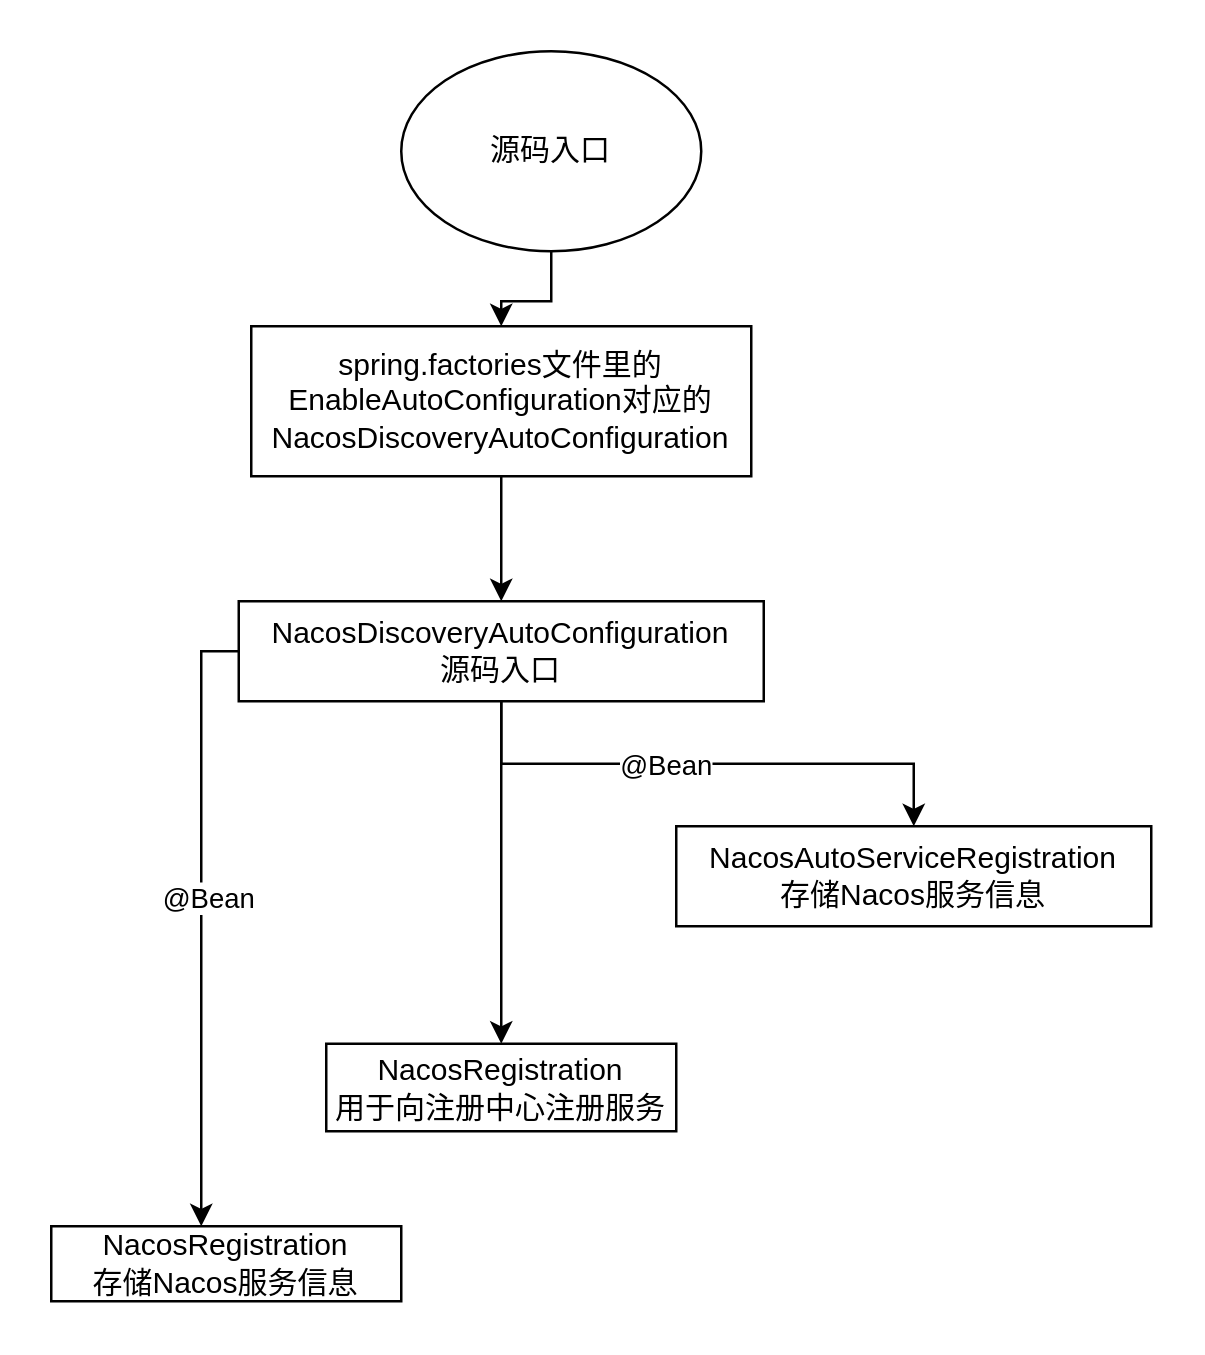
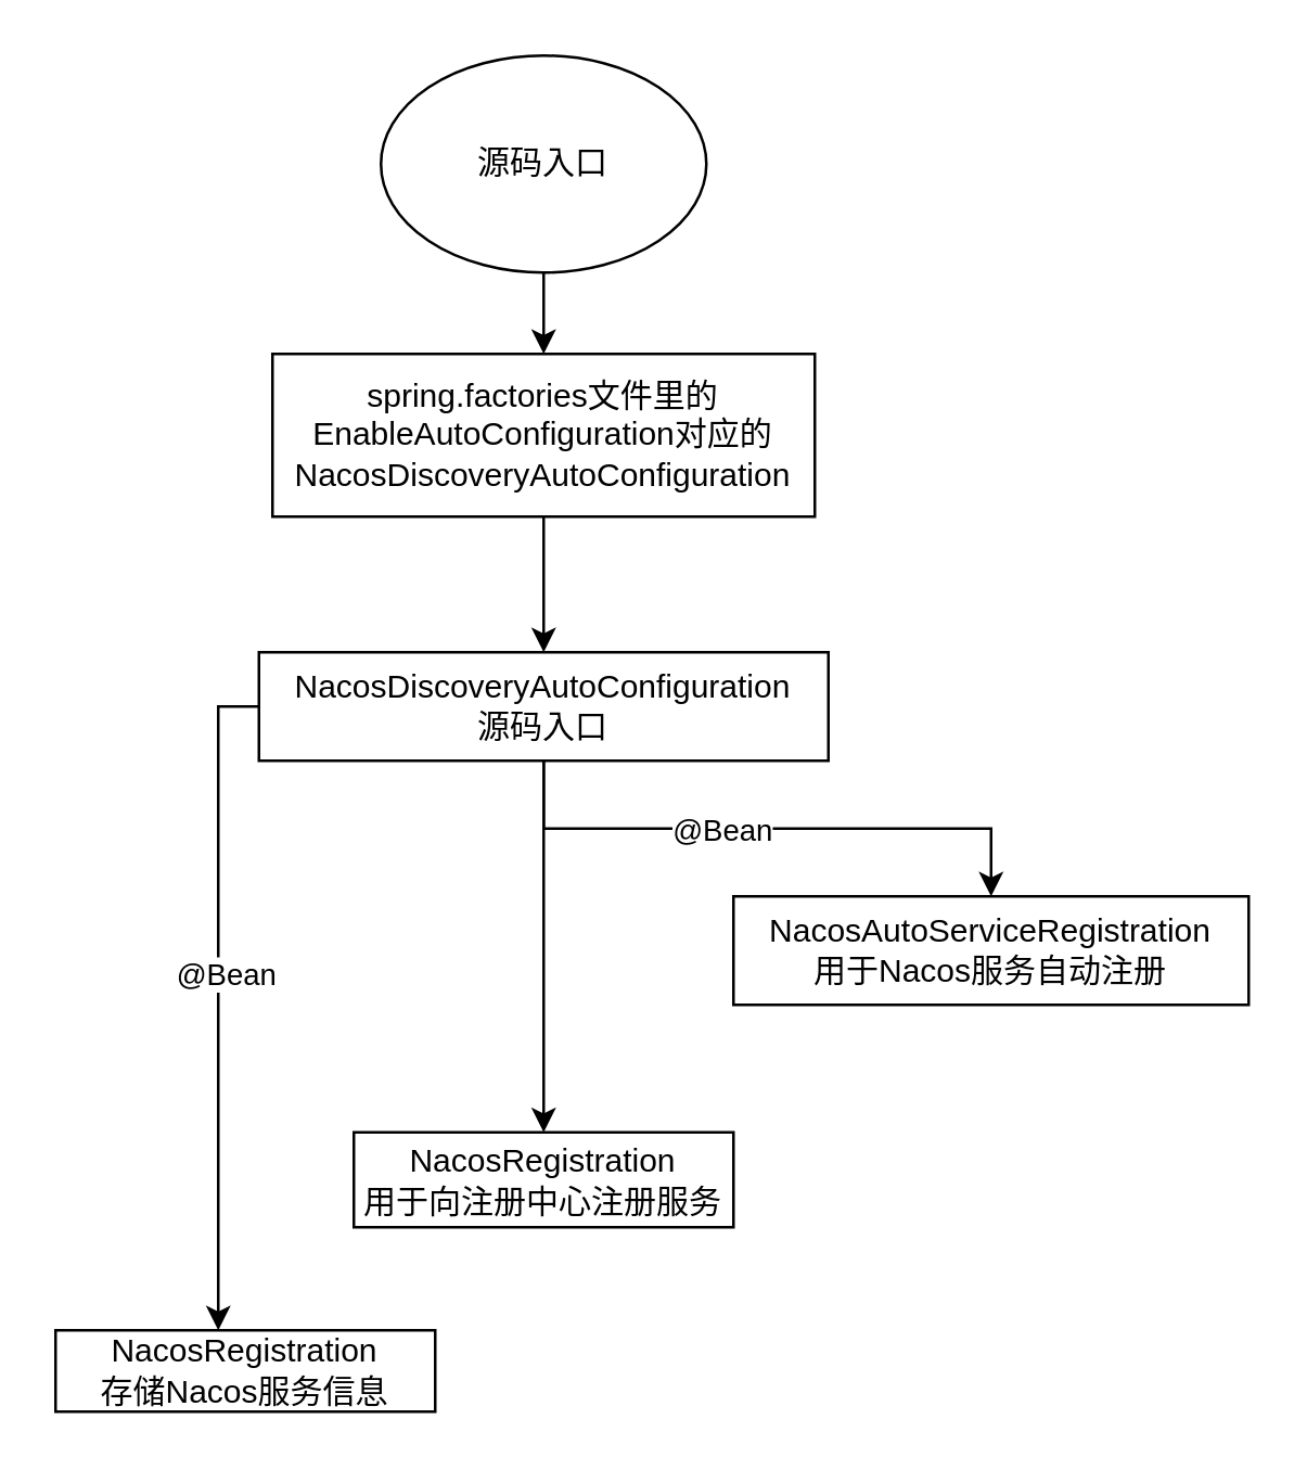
  <mxCell id="0" />
  <mxCell id="1" parent="0" />
  <mxCell id="2" value="" style="edgeStyle=orthogonalEdgeStyle;rounded=0;orthogonalLoop=1;jettySize=auto;html=1;" edge="1" parent="1" source="3" target="5"><mxGeometry relative="1" as="geometry" /></mxCell>
- <mxCell id="3" value="源码入口" style="ellipse;whiteSpace=wrap;html=1;" vertex="1" parent="1"><mxGeometry x="160" y="20" width="120" height="80" as="geometry" /></mxCell>
+ <mxCell id="3" value="源码入口" style="ellipse;whiteSpace=wrap;html=1;" vertex="1" parent="1"><mxGeometry x="140" y="20" width="120" height="80" as="geometry" /></mxCell>
  <mxCell id="4" value="" style="edgeStyle=orthogonalEdgeStyle;rounded=0;orthogonalLoop=1;jettySize=auto;html=1;" edge="1" parent="1" source="5" target="11"><mxGeometry relative="1" as="geometry" /></mxCell>
  <mxCell id="5" value="spring.factories文件里的EnableAutoConfiguration对应的NacosDiscoveryAutoConfiguration" style="whiteSpace=wrap;html=1;" vertex="1" parent="1"><mxGeometry x="100" y="130" width="200" height="60" as="geometry" /></mxCell>
  <mxCell id="6" value="" style="edgeStyle=orthogonalEdgeStyle;rounded=0;orthogonalLoop=1;jettySize=auto;html=1;entryX=0.5;entryY=0;entryDx=0;entryDy=0;" edge="1" parent="1" source="11" target="12"><mxGeometry relative="1" as="geometry"><mxPoint x="200" y="390" as="targetPoint" /><Array as="points"><mxPoint x="200" y="350" /><mxPoint x="200" y="350" /></Array></mxGeometry></mxCell>
  <mxCell id="7" value="" style="edgeStyle=orthogonalEdgeStyle;rounded=0;orthogonalLoop=1;jettySize=auto;html=1;" edge="1" parent="1" source="11" target="13"><mxGeometry relative="1" as="geometry"><Array as="points"><mxPoint x="80" y="260" /></Array></mxGeometry></mxCell>
  <mxCell id="8" value="@Bean" style="edgeLabel;html=1;align=center;verticalAlign=middle;resizable=0;points=[];" vertex="1" connectable="0" parent="7"><mxGeometry x="-0.078" y="2" relative="1" as="geometry"><mxPoint as="offset" /></mxGeometry></mxCell>
  <mxCell id="9" value="" style="edgeStyle=orthogonalEdgeStyle;rounded=0;orthogonalLoop=1;jettySize=auto;html=1;" edge="1" parent="1" source="11" target="14"><mxGeometry relative="1" as="geometry" /></mxCell>
  <mxCell id="10" value="@Bean" style="edgeLabel;html=1;align=center;verticalAlign=middle;resizable=0;points=[];" vertex="1" connectable="0" parent="9"><mxGeometry x="-0.164" relative="1" as="geometry"><mxPoint as="offset" /></mxGeometry></mxCell>
  <mxCell id="11" value="NacosDiscoveryAutoConfiguration&lt;br&gt;源码入口" style="whiteSpace=wrap;html=1;" vertex="1" parent="1"><mxGeometry x="95" y="240" width="210" height="40" as="geometry" /></mxCell>
  <mxCell id="12" value="NacosRegistration&lt;br&gt;用于向注册中心注册服务" style="whiteSpace=wrap;html=1;" vertex="1" parent="1"><mxGeometry x="130" y="417" width="140" height="35" as="geometry" /></mxCell>
  <mxCell id="13" value="NacosRegistration&lt;br&gt;存储Nacos服务信息" style="whiteSpace=wrap;html=1;" vertex="1" parent="1"><mxGeometry y="490" width="140" height="30" as="geometry" x="20" /></mxCell>
- <mxCell id="14" value="NacosAutoServiceRegistration&lt;br&gt;存储Nacos服务信息" style="whiteSpace=wrap;html=1;" vertex="1" parent="1"><mxGeometry x="270" y="330" width="190" height="40" as="geometry" /></mxCell>
+ <mxCell id="14" value="NacosAutoServiceRegistration&lt;br&gt;用于Nacos服务自动注册" style="whiteSpace=wrap;html=1;" vertex="1" parent="1"><mxGeometry x="270" y="330" width="190" height="40" as="geometry" /></mxCell>
